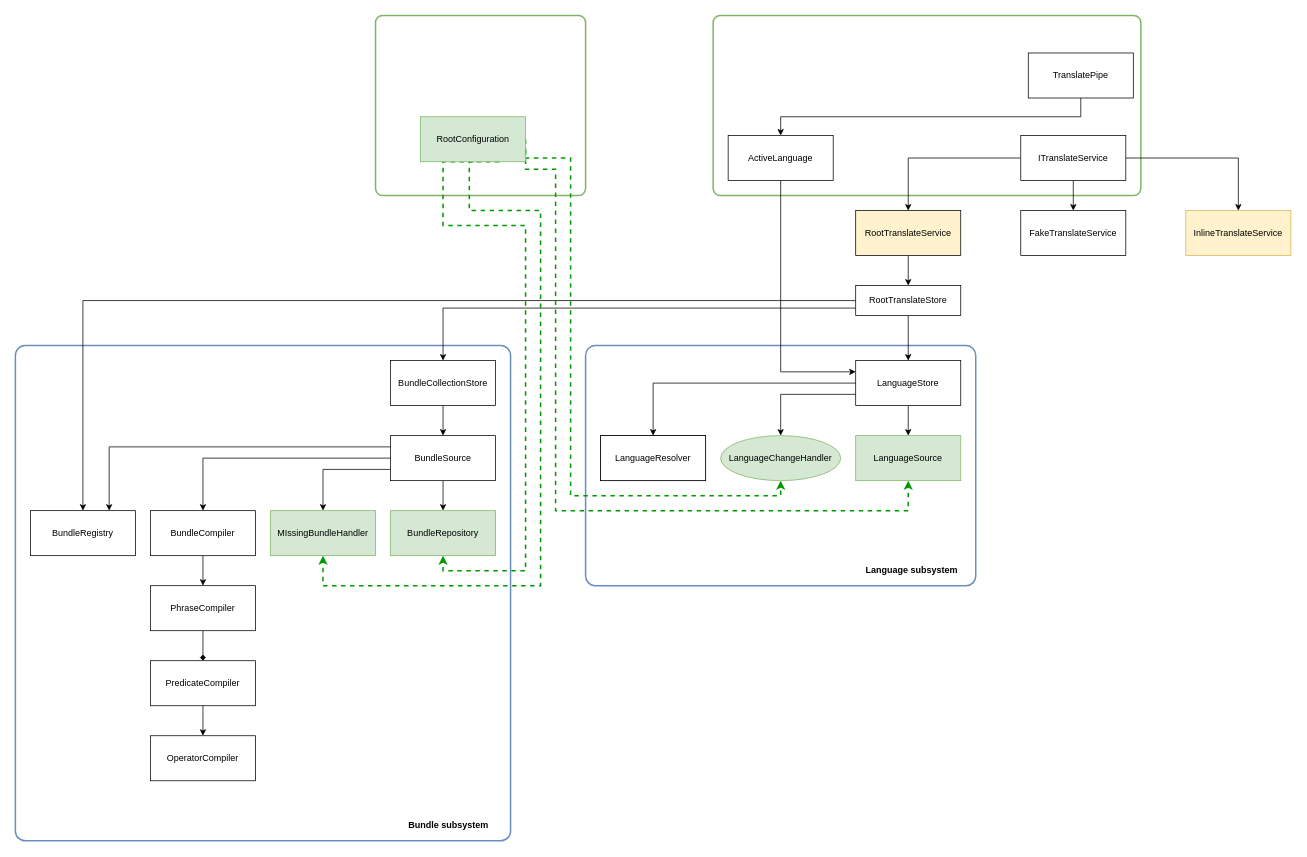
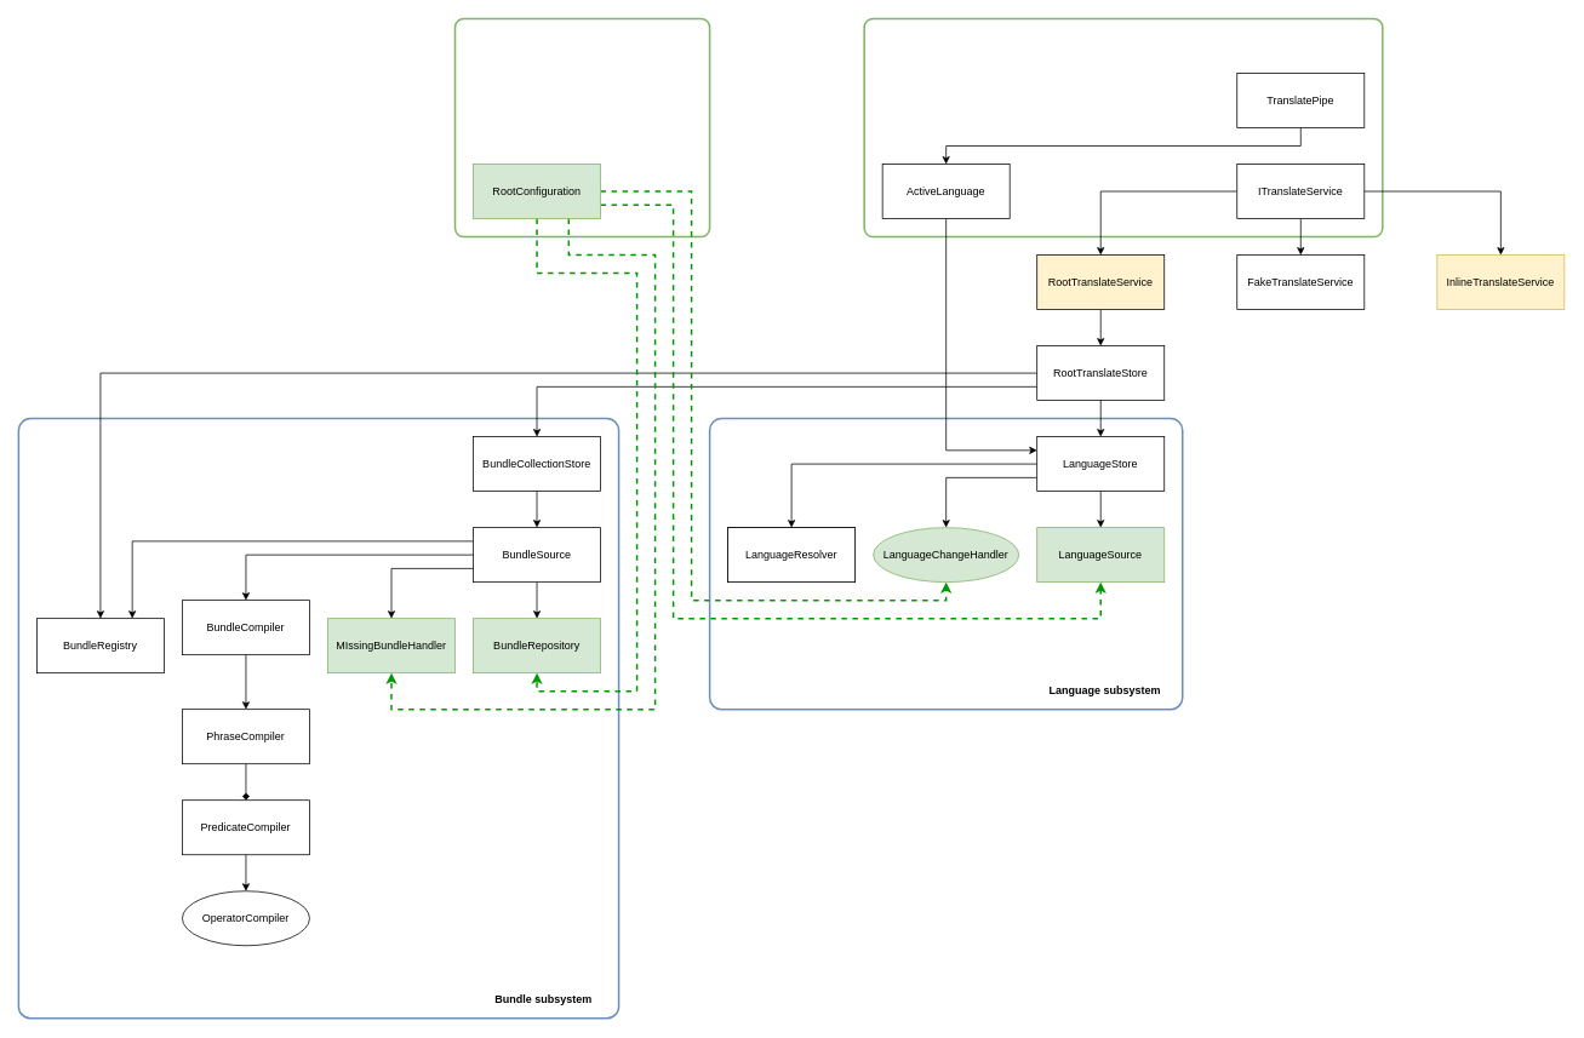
  <mxCell id="0" />
  <mxCell id="1" parent="0" />
  <mxCell id="2" value="" style="rounded=1;whiteSpace=wrap;html=1;strokeWidth=2;strokeColor=#82b366;arcSize=4;imageAspect=0;fillColor=none;" parent="1" vertex="1"><mxGeometry x="950" y="20" width="570" height="240" as="geometry" /></mxCell>
  <mxCell id="3" value="" style="rounded=1;whiteSpace=wrap;html=1;strokeWidth=2;arcSize=2;imageAspect=0;strokeColor=#6c8ebf;fillColor=none;" parent="1" vertex="1"><mxGeometry x="20" y="460" width="660" height="660" as="geometry" /></mxCell>
  <mxCell id="4" value="" style="rounded=1;whiteSpace=wrap;html=1;strokeWidth=2;strokeColor=#6c8ebf;arcSize=4;imageAspect=0;fillColor=none;" parent="1" vertex="1"><mxGeometry x="780" y="460" width="520" height="320" as="geometry" /></mxCell>
  <mxCell id="5" style="edgeStyle=orthogonalEdgeStyle;rounded=0;orthogonalLoop=1;jettySize=auto;html=1;exitX=0.5;exitY=1;exitDx=0;exitDy=0;" parent="1" source="6" target="43" edge="1"><mxGeometry relative="1" as="geometry" /></mxCell>
- <mxCell id="6" value="TranslatePipe" style="rounded=0;whiteSpace=wrap;html=1;" parent="1" vertex="1"><mxGeometry x="1370" y="70" width="140" height="60" as="geometry" /></mxCell>
+ <mxCell id="6" value="TranslatePipe" style="rounded=0;whiteSpace=wrap;html=1;" parent="1" vertex="1"><mxGeometry x="1360" y="80" width="140" height="60" as="geometry" /></mxCell>
  <mxCell id="7" style="edgeStyle=orthogonalEdgeStyle;rounded=0;orthogonalLoop=1;jettySize=auto;html=1;exitX=0;exitY=0.5;exitDx=0;exitDy=0;entryX=0.5;entryY=0;entryDx=0;entryDy=0;" parent="1" source="10" target="16" edge="1"><mxGeometry relative="1" as="geometry" /></mxCell>
  <mxCell id="8" style="edgeStyle=orthogonalEdgeStyle;rounded=0;orthogonalLoop=1;jettySize=auto;html=1;exitX=0.5;exitY=1;exitDx=0;exitDy=0;entryX=0.5;entryY=0;entryDx=0;entryDy=0;strokeWidth=1;" parent="1" source="10" target="17" edge="1"><mxGeometry relative="1" as="geometry" /></mxCell>
  <mxCell id="9" style="edgeStyle=orthogonalEdgeStyle;rounded=0;orthogonalLoop=1;jettySize=auto;html=1;exitX=1;exitY=0.5;exitDx=0;exitDy=0;entryX=0.5;entryY=0;entryDx=0;entryDy=0;strokeColor=#000000;strokeWidth=1;" parent="1" source="10" target="54" edge="1"><mxGeometry relative="1" as="geometry" /></mxCell>
  <mxCell id="10" value="ITranslateService" style="rounded=0;whiteSpace=wrap;html=1;" parent="1" vertex="1"><mxGeometry x="1360" y="180" width="140" height="60" as="geometry" /></mxCell>
  <mxCell id="11" style="edgeStyle=orthogonalEdgeStyle;rounded=0;orthogonalLoop=1;jettySize=auto;html=1;exitX=0;exitY=0.5;exitDx=0;exitDy=0;" parent="1" source="14" target="18" edge="1"><mxGeometry relative="1" as="geometry" /></mxCell>
  <mxCell id="12" style="edgeStyle=orthogonalEdgeStyle;rounded=0;orthogonalLoop=1;jettySize=auto;html=1;exitX=0;exitY=0.75;exitDx=0;exitDy=0;" parent="1" source="14" target="20" edge="1"><mxGeometry relative="1" as="geometry" /></mxCell>
  <mxCell id="13" style="edgeStyle=orthogonalEdgeStyle;rounded=0;orthogonalLoop=1;jettySize=auto;html=1;exitX=0.5;exitY=1;exitDx=0;exitDy=0;" parent="1" source="14" target="24" edge="1"><mxGeometry relative="1" as="geometry" /></mxCell>
- <mxCell id="14" value="RootTranslateStore" style="rounded=0;whiteSpace=wrap;html=1;" parent="1" vertex="1"><mxGeometry x="1140" y="380" width="140" height="40" as="geometry" /></mxCell>
+ <mxCell id="14" value="RootTranslateStore" style="rounded=0;whiteSpace=wrap;html=1;" parent="1" vertex="1"><mxGeometry x="1140" y="380" width="140" height="60" as="geometry" /></mxCell>
  <mxCell id="15" style="edgeStyle=orthogonalEdgeStyle;rounded=0;orthogonalLoop=1;jettySize=auto;html=1;exitX=0.5;exitY=1;exitDx=0;exitDy=0;" parent="1" source="16" target="14" edge="1"><mxGeometry relative="1" as="geometry" /></mxCell>
  <mxCell id="16" value="RootTranslateService" style="rounded=0;whiteSpace=wrap;html=1;fillColor=#fff2cc;" parent="1" vertex="1"><mxGeometry x="1140" y="280" width="140" height="60" as="geometry" /></mxCell>
  <mxCell id="17" value="FakeTranslateService" style="rounded=0;whiteSpace=wrap;html=1;" parent="1" vertex="1"><mxGeometry x="1360" y="280" width="140" height="60" as="geometry" /></mxCell>
  <mxCell id="18" value="BundleRegistry" style="rounded=0;whiteSpace=wrap;html=1;" parent="1" vertex="1"><mxGeometry x="40" y="680" width="140" height="60" as="geometry" /></mxCell>
  <mxCell id="19" style="edgeStyle=orthogonalEdgeStyle;rounded=0;orthogonalLoop=1;jettySize=auto;html=1;exitX=0.5;exitY=1;exitDx=0;exitDy=0;entryX=0.5;entryY=0;entryDx=0;entryDy=0;" parent="1" source="20" target="29" edge="1"><mxGeometry relative="1" as="geometry" /></mxCell>
  <mxCell id="20" value="BundleCollectionStore" style="rounded=0;whiteSpace=wrap;html=1;" parent="1" vertex="1"><mxGeometry x="520" y="480" width="140" height="60" as="geometry" /></mxCell>
  <mxCell id="21" style="edgeStyle=orthogonalEdgeStyle;rounded=0;orthogonalLoop=1;jettySize=auto;html=1;exitX=0.5;exitY=1;exitDx=0;exitDy=0;entryX=0.5;entryY=0;entryDx=0;entryDy=0;" parent="1" source="24" target="39" edge="1"><mxGeometry relative="1" as="geometry" /></mxCell>
  <mxCell id="22" style="edgeStyle=orthogonalEdgeStyle;rounded=0;orthogonalLoop=1;jettySize=auto;html=1;exitX=0;exitY=0.5;exitDx=0;exitDy=0;entryX=0.5;entryY=0;entryDx=0;entryDy=0;" parent="1" source="24" target="40" edge="1"><mxGeometry relative="1" as="geometry" /></mxCell>
  <mxCell id="23" style="edgeStyle=orthogonalEdgeStyle;rounded=0;orthogonalLoop=1;jettySize=auto;html=1;exitX=0;exitY=0.75;exitDx=0;exitDy=0;entryX=0.5;entryY=0;entryDx=0;entryDy=0;" parent="1" source="24" target="41" edge="1"><mxGeometry relative="1" as="geometry" /></mxCell>
  <mxCell id="24" value="LanguageStore" style="rounded=0;whiteSpace=wrap;html=1;" parent="1" vertex="1"><mxGeometry x="1140" y="480" width="140" height="60" as="geometry" /></mxCell>
  <mxCell id="25" style="edgeStyle=orthogonalEdgeStyle;rounded=0;orthogonalLoop=1;jettySize=auto;html=1;exitX=0;exitY=0.75;exitDx=0;exitDy=0;entryX=0.5;entryY=0;entryDx=0;entryDy=0;" parent="1" source="29" target="31" edge="1"><mxGeometry relative="1" as="geometry" /></mxCell>
  <mxCell id="26" style="edgeStyle=orthogonalEdgeStyle;rounded=0;orthogonalLoop=1;jettySize=auto;html=1;exitX=0;exitY=0.25;exitDx=0;exitDy=0;entryX=0.75;entryY=0;entryDx=0;entryDy=0;" parent="1" source="29" target="18" edge="1"><mxGeometry relative="1" as="geometry" /></mxCell>
  <mxCell id="27" style="edgeStyle=orthogonalEdgeStyle;rounded=0;orthogonalLoop=1;jettySize=auto;html=1;exitX=0;exitY=0.5;exitDx=0;exitDy=0;entryX=0.5;entryY=0;entryDx=0;entryDy=0;" parent="1" source="29" target="33" edge="1"><mxGeometry relative="1" as="geometry" /></mxCell>
  <mxCell id="28" style="edgeStyle=orthogonalEdgeStyle;rounded=0;orthogonalLoop=1;jettySize=auto;html=1;exitX=0.5;exitY=1;exitDx=0;exitDy=0;entryX=0.5;entryY=0;entryDx=0;entryDy=0;" parent="1" source="29" target="30" edge="1"><mxGeometry relative="1" as="geometry" /></mxCell>
  <mxCell id="29" value="BundleSource" style="rounded=0;whiteSpace=wrap;html=1;" parent="1" vertex="1"><mxGeometry x="520" y="580" width="140" height="60" as="geometry" /></mxCell>
  <mxCell id="30" value="BundleRepository" style="rounded=0;whiteSpace=wrap;html=1;fillColor=#d5e8d4;strokeColor=#82b366;" parent="1" vertex="1"><mxGeometry x="520" y="680" width="140" height="60" as="geometry" /></mxCell>
  <mxCell id="31" value="MIssingBundleHandler" style="rounded=0;whiteSpace=wrap;html=1;fillColor=#d5e8d4;strokeColor=#82b366;" parent="1" vertex="1"><mxGeometry x="360" y="680" width="140" height="60" as="geometry" /></mxCell>
  <mxCell id="32" style="edgeStyle=orthogonalEdgeStyle;rounded=0;orthogonalLoop=1;jettySize=auto;html=1;exitX=0.5;exitY=1;exitDx=0;exitDy=0;entryX=0.5;entryY=0;entryDx=0;entryDy=0;" parent="1" source="33" target="35" edge="1"><mxGeometry relative="1" as="geometry" /></mxCell>
- <mxCell id="33" value="BundleCompiler" style="rounded=0;whiteSpace=wrap;html=1;" parent="1" vertex="1"><mxGeometry x="200" y="680" width="140" height="60" as="geometry" /></mxCell>
+ <mxCell id="33" value="BundleCompiler" style="rounded=0;whiteSpace=wrap;html=1;" parent="1" vertex="1"><mxGeometry x="200" y="660" width="140" height="60" as="geometry" /></mxCell>
  <mxCell id="34" style="edgeStyle=orthogonalEdgeStyle;rounded=0;orthogonalLoop=1;jettySize=auto;html=1;exitX=0.5;exitY=1;exitDx=0;exitDy=0;entryX=0.5;entryY=0;entryDx=0;entryDy=0;endArrow=diamond;" parent="1" source="35" target="37" edge="1"><mxGeometry relative="1" as="geometry" /></mxCell>
  <mxCell id="35" value="PhraseCompiler" style="rounded=0;whiteSpace=wrap;html=1;" parent="1" vertex="1"><mxGeometry x="200" y="780" width="140" height="60" as="geometry" /></mxCell>
  <mxCell id="36" style="edgeStyle=orthogonalEdgeStyle;rounded=0;orthogonalLoop=1;jettySize=auto;html=1;exitX=0.5;exitY=1;exitDx=0;exitDy=0;entryX=0.5;entryY=0;entryDx=0;entryDy=0;" parent="1" source="37" target="38" edge="1"><mxGeometry relative="1" as="geometry" /></mxCell>
  <mxCell id="37" value="PredicateCompiler" style="rounded=0;whiteSpace=wrap;html=1;" parent="1" vertex="1"><mxGeometry x="200" y="880" width="140" height="60" as="geometry" /></mxCell>
- <mxCell id="38" value="OperatorCompiler" style="rounded=0;whiteSpace=wrap;html=1;" parent="1" vertex="1"><mxGeometry x="200" y="980" width="140" height="60" as="geometry" /></mxCell>
+ <mxCell id="38" value="OperatorCompiler" style="ellipse;whiteSpace=wrap;html=1;" parent="1" vertex="1"><mxGeometry x="200" y="980" width="140" height="60" as="geometry" /></mxCell>
  <mxCell id="39" value="LanguageSource" style="rounded=0;whiteSpace=wrap;html=1;fillColor=#d5e8d4;strokeColor=#82b366;" parent="1" vertex="1"><mxGeometry x="1140" y="580" width="140" height="60" as="geometry" /></mxCell>
  <mxCell id="40" value="LanguageResolver" style="rounded=0;whiteSpace=wrap;html=1;" parent="1" vertex="1"><mxGeometry x="800" y="580" width="140" height="60" as="geometry" /></mxCell>
  <mxCell id="41" value="LanguageChangeHandler" style="ellipse;whiteSpace=wrap;html=1;fillColor=#d5e8d4;strokeColor=#82b366;" parent="1" vertex="1"><mxGeometry x="960" y="580" width="160" height="60" as="geometry" /></mxCell>
  <mxCell id="42" style="edgeStyle=orthogonalEdgeStyle;rounded=0;orthogonalLoop=1;jettySize=auto;html=1;exitX=0.5;exitY=1;exitDx=0;exitDy=0;entryX=0;entryY=0.25;entryDx=0;entryDy=0;" parent="1" source="43" target="24" edge="1"><mxGeometry relative="1" as="geometry" /></mxCell>
  <mxCell id="43" value="ActiveLanguage" style="rounded=0;whiteSpace=wrap;html=1;" parent="1" vertex="1"><mxGeometry x="970" y="180" width="140" height="60" as="geometry" /></mxCell>
  <mxCell id="44" value="Language subsystem" style="text;html=1;align=center;verticalAlign=middle;whiteSpace=wrap;rounded=0;fontStyle=1" parent="1" vertex="1"><mxGeometry x="1140" y="740" width="150" height="40" as="geometry" /></mxCell>
  <mxCell id="45" value="Bundle subsystem" style="text;html=1;align=center;verticalAlign=middle;whiteSpace=wrap;rounded=0;fontStyle=1" parent="1" vertex="1"><mxGeometry x="530" y="1080" width="135" height="40" as="geometry" /></mxCell>
  <mxCell id="46" value="" style="rounded=1;whiteSpace=wrap;html=1;strokeWidth=2;strokeColor=#82b366;arcSize=4;imageAspect=0;fillColor=none;" parent="1" vertex="1"><mxGeometry x="500" y="20" width="280" height="240" as="geometry" /></mxCell>
  <mxCell id="47" style="edgeStyle=orthogonalEdgeStyle;rounded=0;orthogonalLoop=1;jettySize=auto;html=1;exitX=1;exitY=0.5;exitDx=0;exitDy=0;entryX=0.5;entryY=1;entryDx=0;entryDy=0;dashed=1;strokeWidth=2;strokeColor=#009900;" parent="1" source="51" target="41" edge="1"><mxGeometry relative="1" as="geometry"><Array as="points"><mxPoint x="760" y="210" /><mxPoint x="760" y="660" /><mxPoint x="1040" y="660" /></Array></mxGeometry></mxCell>
  <mxCell id="48" style="edgeStyle=orthogonalEdgeStyle;rounded=0;orthogonalLoop=1;jettySize=auto;html=1;exitX=1;exitY=0.75;exitDx=0;exitDy=0;entryX=0.5;entryY=1;entryDx=0;entryDy=0;strokeColor=#009900;strokeWidth=2;dashed=1;" parent="1" source="51" target="39" edge="1"><mxGeometry relative="1" as="geometry"><Array as="points"><mxPoint x="740" y="225" /><mxPoint x="740" y="680" /><mxPoint x="1210" y="680" /></Array></mxGeometry></mxCell>
  <mxCell id="49" style="edgeStyle=orthogonalEdgeStyle;rounded=0;orthogonalLoop=1;jettySize=auto;html=1;exitX=0.75;exitY=1;exitDx=0;exitDy=0;entryX=0.5;entryY=1;entryDx=0;entryDy=0;strokeColor=#009900;dashed=1;strokeWidth=2;" parent="1" source="51" target="31" edge="1"><mxGeometry relative="1" as="geometry"><Array as="points"><mxPoint x="625" y="280" /><mxPoint x="720" y="280" /><mxPoint x="720" y="780" /><mxPoint x="430" y="780" /></Array></mxGeometry></mxCell>
  <mxCell id="50" style="edgeStyle=orthogonalEdgeStyle;rounded=0;orthogonalLoop=1;jettySize=auto;html=1;exitX=0.5;exitY=1;exitDx=0;exitDy=0;entryX=0.5;entryY=1;entryDx=0;entryDy=0;strokeColor=#009900;dashed=1;strokeWidth=2;" parent="1" source="51" target="30" edge="1"><mxGeometry relative="1" as="geometry"><Array as="points"><mxPoint x="590" y="300" /><mxPoint x="700" y="300" /><mxPoint x="700" y="760" /><mxPoint x="590" y="760" /></Array></mxGeometry></mxCell>
- <mxCell id="51" value="RootConfiguration" style="rounded=0;whiteSpace=wrap;html=1;strokeWidth=1;fillColor=#d5e8d4;strokeColor=#82b366;" parent="1" vertex="1"><mxGeometry x="560" y="155" width="140" height="60" as="geometry" /></mxCell>
+ <mxCell id="51" value="RootConfiguration" style="rounded=0;whiteSpace=wrap;html=1;strokeWidth=1;fillColor=#d5e8d4;strokeColor=#82b366;" parent="1" vertex="1"><mxGeometry x="520" y="180" width="140" height="60" as="geometry" /></mxCell>
  <mxCell id="52" value="LanguageResolver" style="rounded=0;whiteSpace=wrap;html=1;" parent="1" vertex="1"><mxGeometry x="800" y="580" width="140" height="60" as="geometry" /></mxCell>
  <mxCell id="53" value="LanguageResolver" style="rounded=0;whiteSpace=wrap;html=1;" parent="1" vertex="1"><mxGeometry x="800" y="580" width="140" height="60" as="geometry" /></mxCell>
  <mxCell id="54" value="InlineTranslateService" style="rounded=0;whiteSpace=wrap;html=1;strokeColor=#d6b656;strokeWidth=1;fillColor=#fff2cc;" parent="1" vertex="1"><mxGeometry x="1580" y="280" width="140" height="60" as="geometry" /></mxCell>
